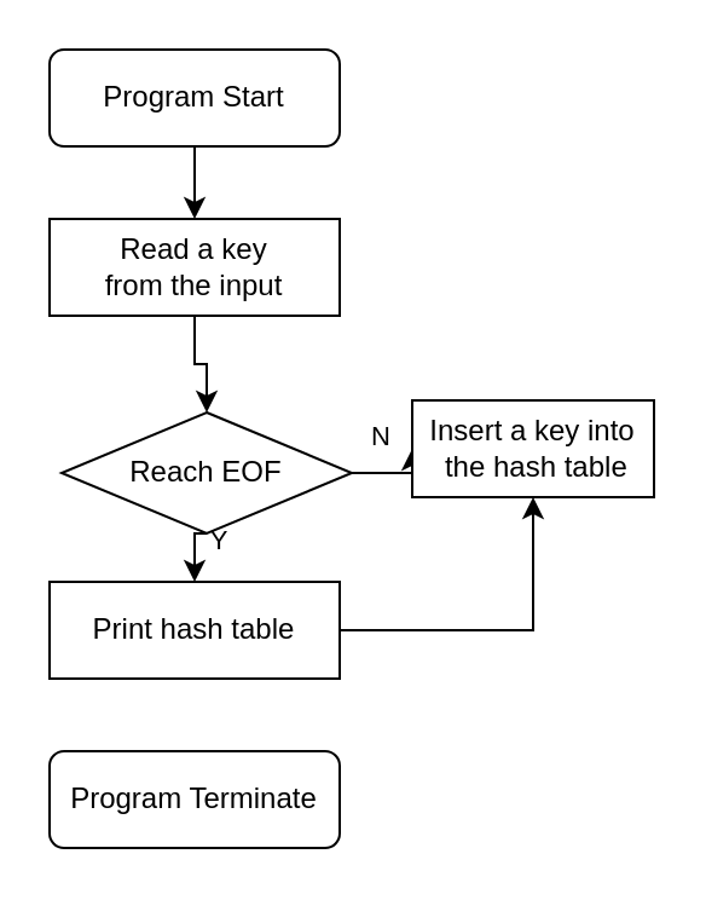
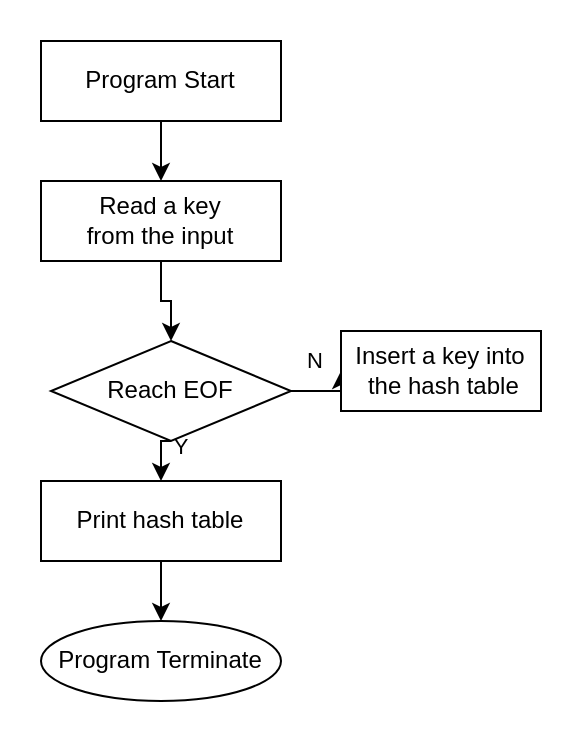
  <mxCell id="0" />
  <mxCell id="1" parent="0" />
  <mxCell id="2" style="edgeStyle=orthogonalEdgeStyle;rounded=0;orthogonalLoop=1;jettySize=auto;html=1;exitX=0.5;exitY=1;exitDx=0;exitDy=0;entryX=0.5;entryY=0;entryDx=0;entryDy=0;" edge="1" parent="1" source="3" target="10"><mxGeometry relative="1" as="geometry" /></mxCell>
  <mxCell id="3" value="&lt;span&gt;Read a key&lt;/span&gt;&lt;br&gt;&lt;span&gt;from the input&lt;/span&gt;" style="rounded=0;whiteSpace=wrap;html=1;" vertex="1" parent="1"><mxGeometry x="20" y="90" width="120" height="40" as="geometry" /></mxCell>
  <mxCell id="4" style="edgeStyle=orthogonalEdgeStyle;rounded=0;orthogonalLoop=1;jettySize=auto;html=1;exitX=0.5;exitY=1;exitDx=0;exitDy=0;entryX=0.5;entryY=0;entryDx=0;entryDy=0;" edge="1" parent="1" source="5" target="3"><mxGeometry relative="1" as="geometry" /></mxCell>
- <mxCell id="5" value="&lt;span&gt;Program Start&lt;/span&gt;" style="rounded=1;whiteSpace=wrap;html=1;" vertex="1" parent="1"><mxGeometry x="20" y="20" width="120" height="40" as="geometry" /></mxCell>
- <mxCell id="6" value="" style="edgeStyle=orthogonalEdgeStyle;rounded=0;orthogonalLoop=1;jettySize=auto;html=1;" edge="1" parent="1" source="7" target="11"><mxGeometry relative="1" as="geometry" /></mxCell>
+ <mxCell id="5" value="&lt;span&gt;Program Start&lt;/span&gt;" style="whiteSpace=wrap;html=1;rounded=0;" vertex="1" parent="1"><mxGeometry x="20" y="20" width="120" height="40" as="geometry" /></mxCell>
+ <mxCell id="6" value="" style="edgeStyle=orthogonalEdgeStyle;rounded=0;orthogonalLoop=1;jettySize=auto;html=1;" edge="1" parent="1" source="7" target="12"><mxGeometry relative="1" as="geometry" /></mxCell>
  <mxCell id="7" value="Print hash table" style="rounded=0;whiteSpace=wrap;html=1;" vertex="1" parent="1"><mxGeometry x="20" y="240" width="120" height="40" as="geometry" /></mxCell>
  <mxCell id="8" value="Y" style="edgeStyle=orthogonalEdgeStyle;rounded=0;orthogonalLoop=1;jettySize=auto;html=1;exitX=0.5;exitY=1;exitDx=0;exitDy=0;entryX=0.5;entryY=0;entryDx=0;entryDy=0;" edge="1" parent="1" source="10" target="7"><mxGeometry x="-0.333" y="10" relative="1" as="geometry"><mxPoint as="offset" /></mxGeometry></mxCell>
  <mxCell id="9" value="N" style="edgeStyle=orthogonalEdgeStyle;rounded=0;orthogonalLoop=1;jettySize=auto;html=1;exitX=1;exitY=0.5;exitDx=0;exitDy=0;entryX=0;entryY=0.5;entryDx=0;entryDy=0;" edge="1" parent="1" source="10" target="11"><mxGeometry x="-0.333" y="15" relative="1" as="geometry"><mxPoint as="offset" /></mxGeometry></mxCell>
  <mxCell id="10" value="Reach EOF" style="rhombus;whiteSpace=wrap;html=1;" vertex="1" parent="1"><mxGeometry x="25" y="170" width="120" height="50" as="geometry" /></mxCell>
  <mxCell id="11" value="&lt;span&gt;Insert a key into&lt;br&gt;&amp;nbsp;&lt;/span&gt;&lt;span&gt;the hash table&lt;/span&gt;" style="rounded=0;whiteSpace=wrap;html=1;" vertex="1" parent="1"><mxGeometry x="170" y="165" width="100" height="40" as="geometry" /></mxCell>
- <mxCell id="12" value="Program Terminate" style="rounded=1;whiteSpace=wrap;html=1;" vertex="1" parent="1"><mxGeometry x="20" y="310" width="120" height="40" as="geometry" /></mxCell>
+ <mxCell id="12" value="Program Terminate" style="ellipse;whiteSpace=wrap;html=1;" vertex="1" parent="1"><mxGeometry x="20" y="310" width="120" height="40" as="geometry" /></mxCell>
